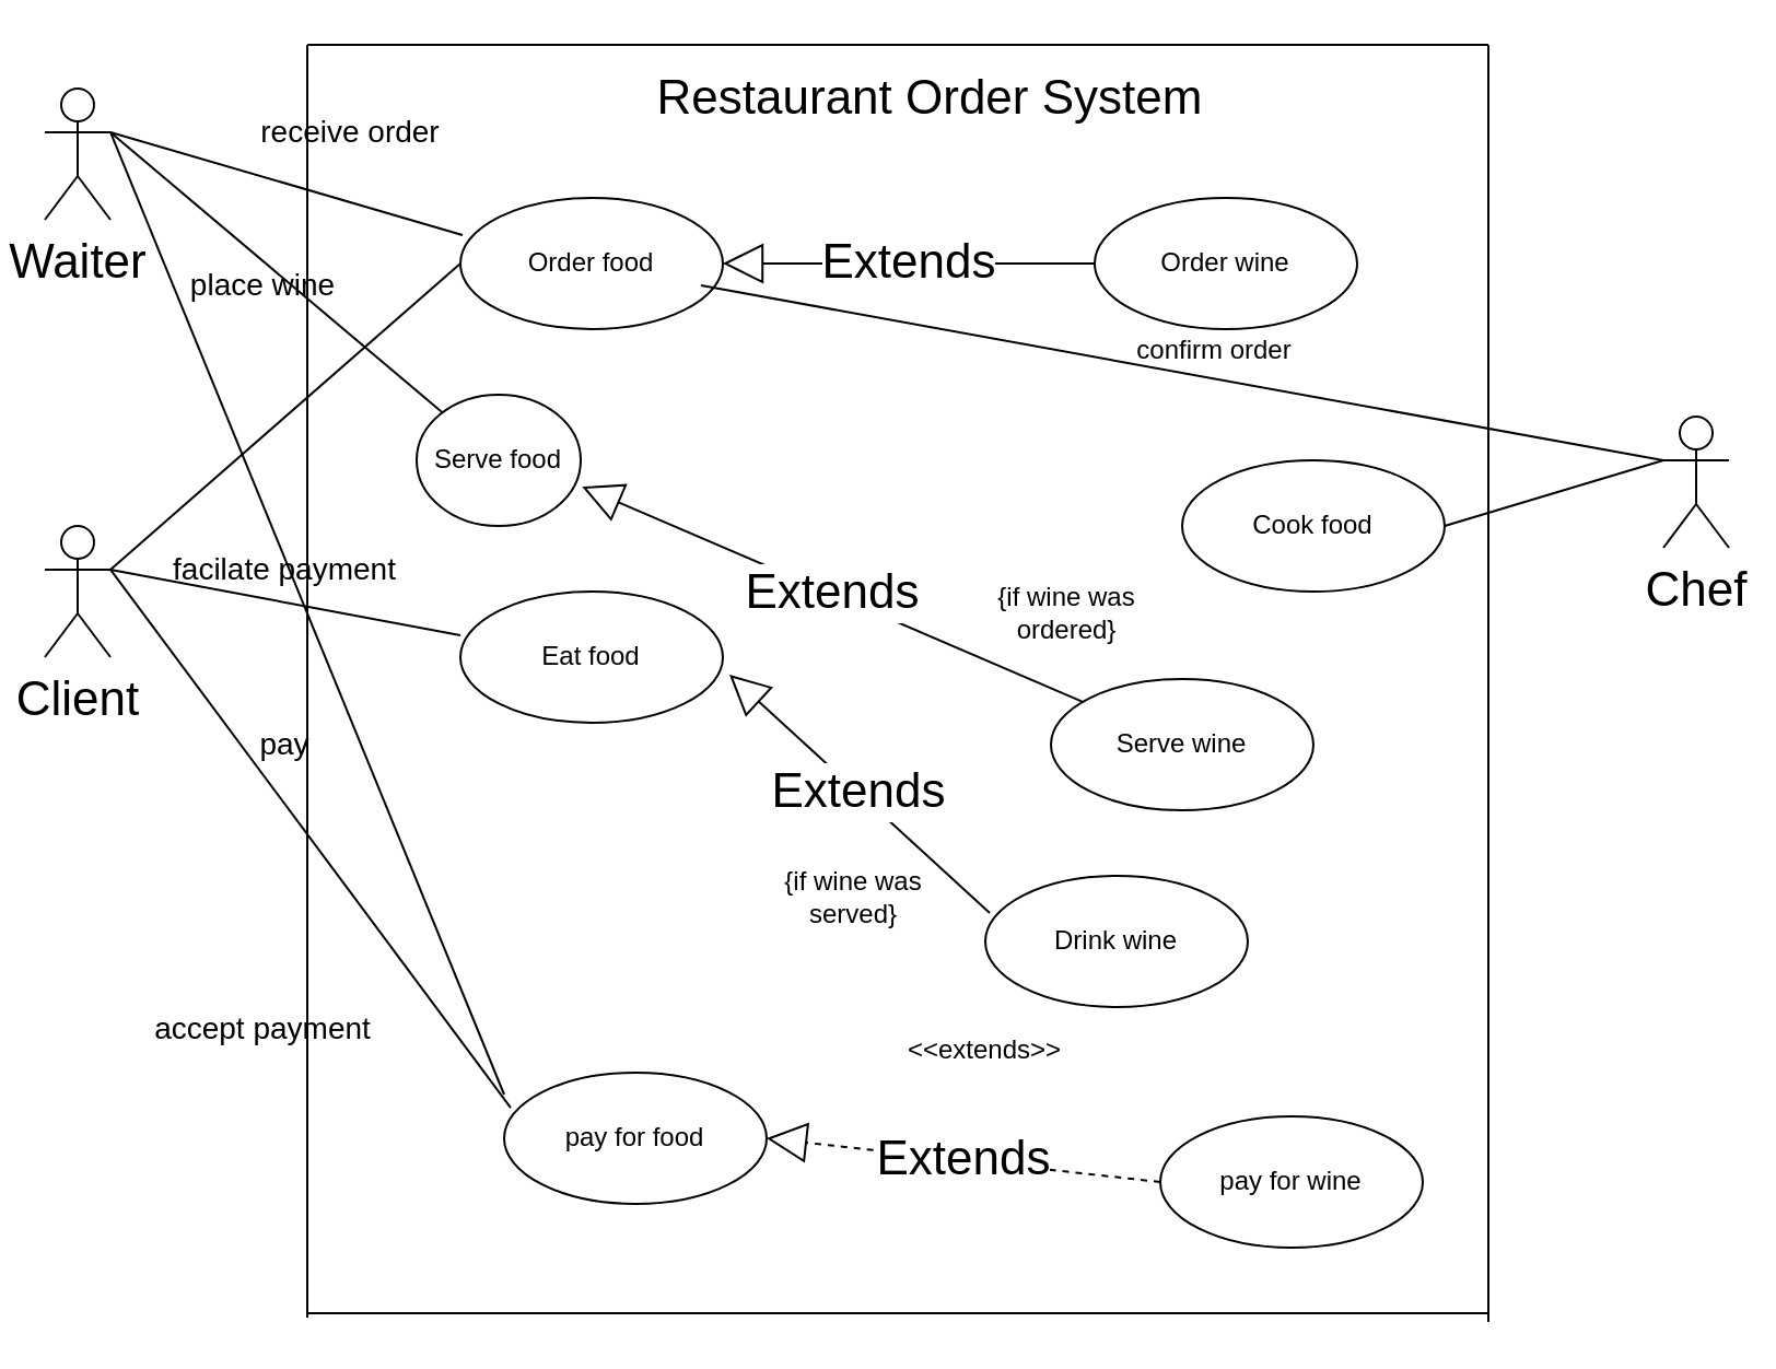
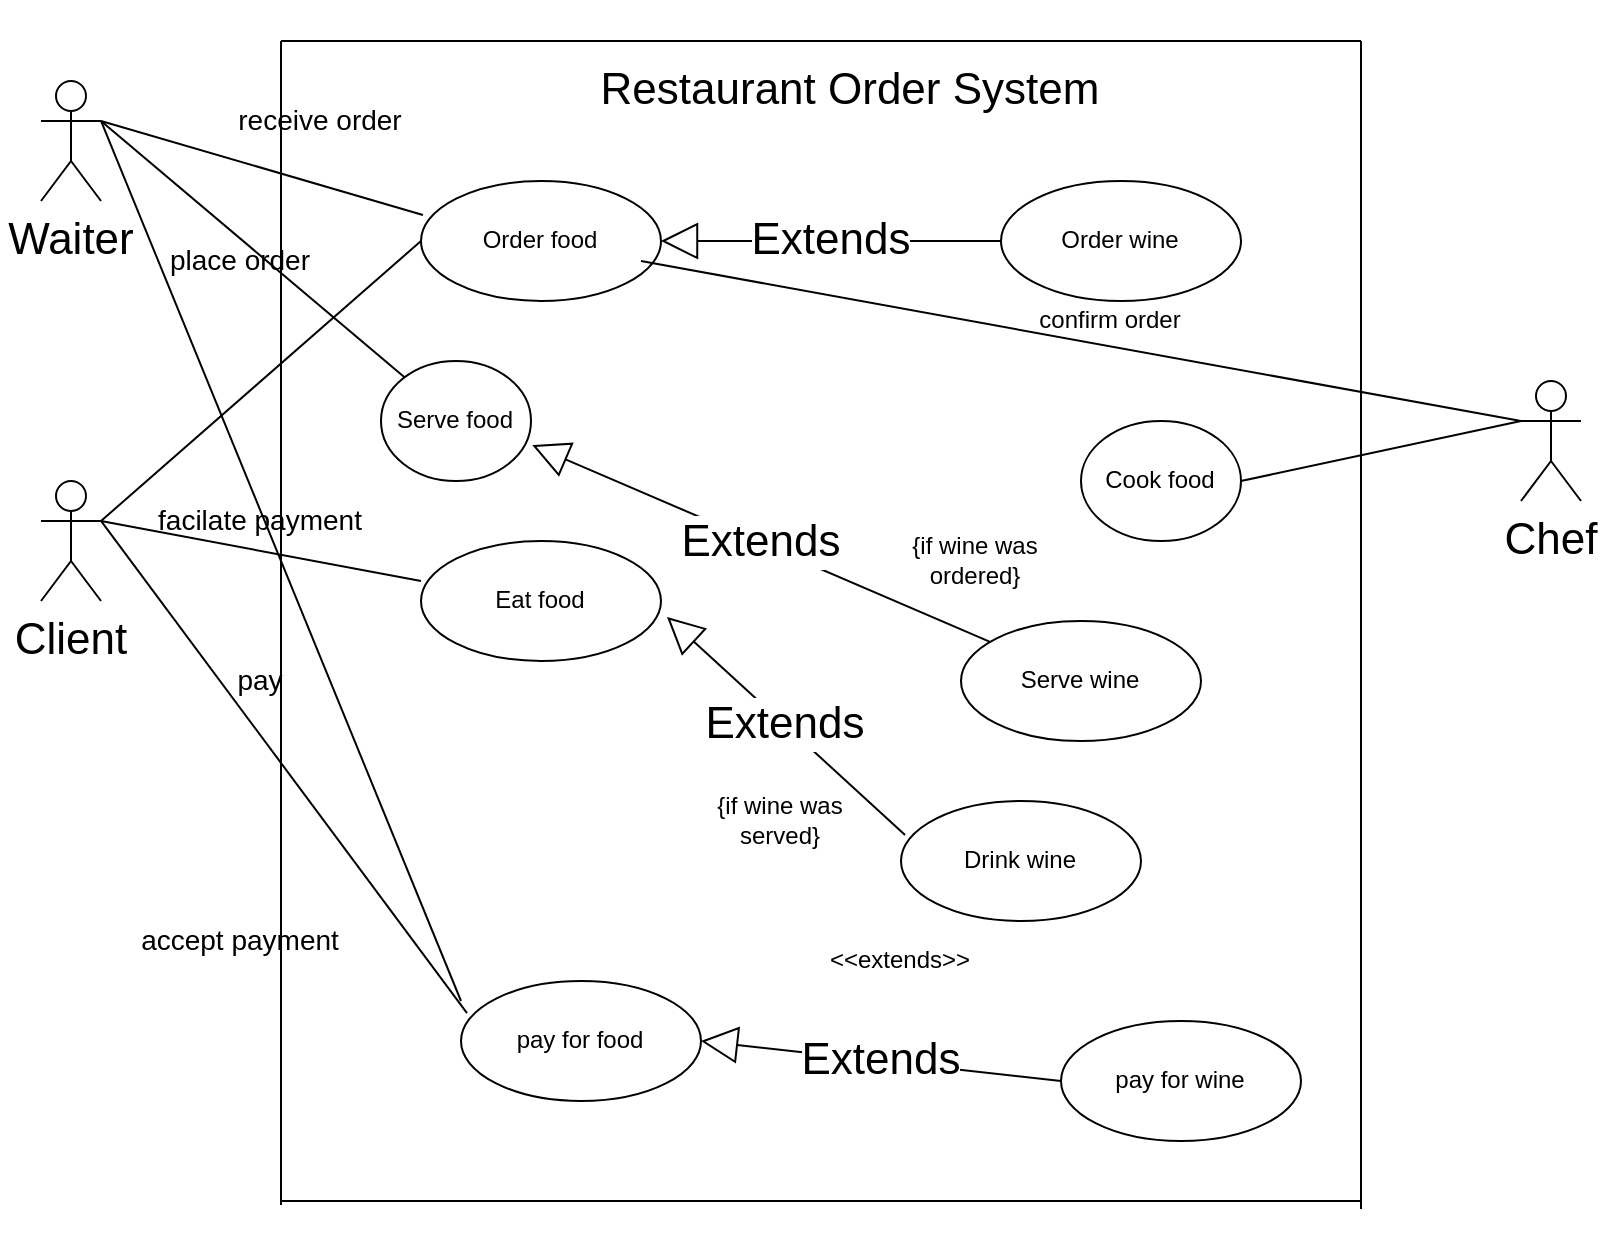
  <mxCell id="0" />
  <mxCell id="1" parent="0" />
  <mxCell id="2" value="Order food" style="ellipse;whiteSpace=wrap;html=1;" vertex="1" parent="1"><mxGeometry x="210" y="90" width="120" height="60" as="geometry" /></mxCell>
  <mxCell id="3" value="Serve food" style="ellipse;whiteSpace=wrap;html=1;" vertex="1" parent="1"><mxGeometry x="190" y="180" width="75" height="60" as="geometry" /></mxCell>
  <mxCell id="4" value="Order wine" style="ellipse;whiteSpace=wrap;html=1;" vertex="1" parent="1"><mxGeometry x="500" y="90" width="120" height="60" as="geometry" /></mxCell>
- <mxCell id="5" value="Cook food" style="ellipse;whiteSpace=wrap;html=1;" vertex="1" parent="1"><mxGeometry x="540" y="210" width="120" height="60" as="geometry" /></mxCell>
+ <mxCell id="5" value="Cook food" style="ellipse;whiteSpace=wrap;html=1;" vertex="1" parent="1"><mxGeometry x="540" y="210" width="80" height="60" as="geometry" /></mxCell>
  <mxCell id="6" value="Serve wine" style="ellipse;whiteSpace=wrap;html=1;" vertex="1" parent="1"><mxGeometry x="480" y="310" width="120" height="60" as="geometry" /></mxCell>
  <mxCell id="7" value="Drink wine" style="ellipse;whiteSpace=wrap;html=1;" vertex="1" parent="1"><mxGeometry x="450" y="400" width="120" height="60" as="geometry" /></mxCell>
  <mxCell id="8" value="pay for wine" style="ellipse;whiteSpace=wrap;html=1;" vertex="1" parent="1"><mxGeometry x="530" y="510" width="120" height="60" as="geometry" /></mxCell>
  <mxCell id="9" value="pay for food" style="ellipse;whiteSpace=wrap;html=1;" vertex="1" parent="1"><mxGeometry x="230" y="490" width="120" height="60" as="geometry" /></mxCell>
  <mxCell id="10" value="Eat food" style="ellipse;whiteSpace=wrap;html=1;" vertex="1" parent="1"><mxGeometry x="210" y="270" width="120" height="60" as="geometry" /></mxCell>
  <mxCell id="11" value="Restaurant Order System" style="text;html=1;strokeColor=none;fillColor=none;align=center;verticalAlign=middle;whiteSpace=wrap;rounded=0;fontSize=22;" vertex="1" parent="1"><mxGeometry x="290" y="30" width="270" height="30" as="geometry" /></mxCell>
  <mxCell id="12" value="" style="endArrow=none;html=1;fontSize=22;" edge="1" parent="1"><mxGeometry width="50" height="50" relative="1" as="geometry"><mxPoint x="140" y="602" as="sourcePoint" /><mxPoint x="140" y="20" as="targetPoint" /></mxGeometry></mxCell>
  <mxCell id="13" value="" style="endArrow=none;html=1;fontSize=22;" edge="1" parent="1"><mxGeometry width="50" height="50" relative="1" as="geometry"><mxPoint x="680" y="604" as="sourcePoint" /><mxPoint x="680" y="20" as="targetPoint" /></mxGeometry></mxCell>
  <mxCell id="14" value="" style="endArrow=none;html=1;fontSize=22;" edge="1" parent="1"><mxGeometry width="50" height="50" relative="1" as="geometry"><mxPoint x="140" y="600" as="sourcePoint" /><mxPoint x="680" y="600" as="targetPoint" /></mxGeometry></mxCell>
  <mxCell id="15" value="" style="endArrow=none;html=1;fontSize=22;" edge="1" parent="1"><mxGeometry width="50" height="50" relative="1" as="geometry"><mxPoint x="140" y="20" as="sourcePoint" /><mxPoint x="680" y="20" as="targetPoint" /></mxGeometry></mxCell>
  <mxCell id="16" value="Waiter" style="shape=umlActor;verticalLabelPosition=bottom;verticalAlign=top;html=1;outlineConnect=0;fontSize=22;" vertex="1" parent="1"><mxGeometry x="20" y="40" width="30" height="60" as="geometry" /></mxCell>
  <mxCell id="17" value="Client" style="shape=umlActor;verticalLabelPosition=bottom;verticalAlign=top;html=1;outlineConnect=0;fontSize=22;" vertex="1" parent="1"><mxGeometry x="20" y="240" width="30" height="60" as="geometry" /></mxCell>
  <mxCell id="18" value="Chef" style="shape=umlActor;verticalLabelPosition=bottom;verticalAlign=top;html=1;outlineConnect=0;fontSize=22;" vertex="1" parent="1"><mxGeometry x="760" y="190" width="30" height="60" as="geometry" /></mxCell>
- <mxCell id="19" value="Extends" style="endArrow=block;endSize=16;endFill=0;html=1;fontSize=22;exitX=0;exitY=0.5;exitDx=0;exitDy=0;entryX=1;entryY=0.5;entryDx=0;entryDy=0;dashed=1;" edge="1" parent="1" source="8" target="9"><mxGeometry width="160" relative="1" as="geometry"><mxPoint x="340" y="480" as="sourcePoint" /><mxPoint x="500" y="480" as="targetPoint" /></mxGeometry></mxCell>
+ <mxCell id="19" value="Extends" style="endArrow=block;endSize=16;endFill=0;html=1;fontSize=22;exitX=0;exitY=0.5;exitDx=0;exitDy=0;entryX=1;entryY=0.5;entryDx=0;entryDy=0;" edge="1" parent="1" source="8" target="9"><mxGeometry width="160" relative="1" as="geometry"><mxPoint x="340" y="480" as="sourcePoint" /><mxPoint x="500" y="480" as="targetPoint" /></mxGeometry></mxCell>
  <mxCell id="20" value="Extends" style="endArrow=block;endSize=16;endFill=0;html=1;fontSize=22;entryX=1.025;entryY=0.633;entryDx=0;entryDy=0;entryPerimeter=0;exitX=0.017;exitY=0.283;exitDx=0;exitDy=0;exitPerimeter=0;" edge="1" parent="1" source="7" target="10"><mxGeometry width="160" relative="1" as="geometry"><mxPoint x="340" y="480" as="sourcePoint" /><mxPoint x="500" y="480" as="targetPoint" /></mxGeometry></mxCell>
  <mxCell id="21" value="Extends" style="endArrow=block;endSize=16;endFill=0;html=1;fontSize=22;entryX=1.008;entryY=0.7;entryDx=0;entryDy=0;entryPerimeter=0;" edge="1" parent="1" source="6" target="3"><mxGeometry width="160" relative="1" as="geometry"><mxPoint x="340" y="270" as="sourcePoint" /><mxPoint x="500" y="270" as="targetPoint" /></mxGeometry></mxCell>
  <mxCell id="22" value="Extends" style="endArrow=block;endSize=16;endFill=0;html=1;fontSize=22;exitX=0;exitY=0.5;exitDx=0;exitDy=0;entryX=1;entryY=0.5;entryDx=0;entryDy=0;" edge="1" parent="1" source="4" target="2"><mxGeometry width="160" relative="1" as="geometry"><mxPoint x="340" y="210" as="sourcePoint" /><mxPoint x="500" y="210" as="targetPoint" /></mxGeometry></mxCell>
  <mxCell id="23" value="" style="endArrow=none;html=1;fontSize=22;entryX=1;entryY=0.333;entryDx=0;entryDy=0;entryPerimeter=0;exitX=0.025;exitY=0.267;exitDx=0;exitDy=0;exitPerimeter=0;" edge="1" parent="1" source="9" target="17"><mxGeometry width="50" height="50" relative="1" as="geometry"><mxPoint x="245" y="440" as="sourcePoint" /><mxPoint x="295" y="390" as="targetPoint" /></mxGeometry></mxCell>
  <mxCell id="24" value="" style="endArrow=none;html=1;fontSize=22;entryX=1;entryY=0.333;entryDx=0;entryDy=0;entryPerimeter=0;" edge="1" parent="1" target="16"><mxGeometry width="50" height="50" relative="1" as="geometry"><mxPoint x="230" y="500" as="sourcePoint" /><mxPoint x="160" y="290" as="targetPoint" /></mxGeometry></mxCell>
  <mxCell id="25" value="" style="endArrow=none;html=1;fontSize=22;" edge="1" parent="1"><mxGeometry width="50" height="50" relative="1" as="geometry"><mxPoint x="320" y="130" as="sourcePoint" /><mxPoint x="760" y="210" as="targetPoint" /></mxGeometry></mxCell>
  <mxCell id="26" value="" style="endArrow=none;html=1;fontSize=22;exitX=1;exitY=0.5;exitDx=0;exitDy=0;entryX=0;entryY=0.333;entryDx=0;entryDy=0;entryPerimeter=0;" edge="1" parent="1" source="5" target="18"><mxGeometry width="50" height="50" relative="1" as="geometry"><mxPoint x="690" y="300" as="sourcePoint" /><mxPoint x="740" y="250" as="targetPoint" /></mxGeometry></mxCell>
  <mxCell id="27" value="confirm order" style="text;html=1;strokeColor=none;fillColor=none;align=center;verticalAlign=middle;whiteSpace=wrap;rounded=0;fontSize=12;" vertex="1" parent="1"><mxGeometry x="510" y="150" width="90" height="20" as="geometry" /></mxCell>
  <mxCell id="28" value="" style="endArrow=none;html=1;fontSize=12;entryX=0.008;entryY=0.283;entryDx=0;entryDy=0;entryPerimeter=0;" edge="1" parent="1" target="2"><mxGeometry width="50" height="50" relative="1" as="geometry"><mxPoint x="50" y="60" as="sourcePoint" /><mxPoint x="130" y="80" as="targetPoint" /></mxGeometry></mxCell>
  <mxCell id="29" value="" style="endArrow=none;html=1;fontSize=12;" edge="1" parent="1" target="3"><mxGeometry width="50" height="50" relative="1" as="geometry"><mxPoint x="50" y="60" as="sourcePoint" /><mxPoint x="140" y="100" as="targetPoint" /></mxGeometry></mxCell>
  <mxCell id="30" value="" style="endArrow=none;html=1;fontSize=12;entryX=0;entryY=0.5;entryDx=0;entryDy=0;" edge="1" parent="1" target="2"><mxGeometry width="50" height="50" relative="1" as="geometry"><mxPoint x="50" y="260" as="sourcePoint" /><mxPoint x="100" y="210" as="targetPoint" /></mxGeometry></mxCell>
  <mxCell id="31" value="" style="endArrow=none;html=1;fontSize=12;" edge="1" parent="1"><mxGeometry width="50" height="50" relative="1" as="geometry"><mxPoint x="50" y="260" as="sourcePoint" /><mxPoint x="210" y="290" as="targetPoint" /></mxGeometry></mxCell>
  <mxCell id="32" value="{if wine was ordered}" style="text;html=1;strokeColor=none;fillColor=none;align=center;verticalAlign=middle;whiteSpace=wrap;rounded=0;fontSize=12;" vertex="1" parent="1"><mxGeometry x="450" y="270" width="75" height="20" as="geometry" /></mxCell>
  <mxCell id="33" value="{if wine was served}" style="text;html=1;strokeColor=none;fillColor=none;align=center;verticalAlign=middle;whiteSpace=wrap;rounded=0;fontSize=12;" vertex="1" parent="1"><mxGeometry x="355" y="400" width="70" height="20" as="geometry" /></mxCell>
  <mxCell id="34" value="&amp;lt;&amp;lt;extends&amp;gt;&amp;gt;" style="text;html=1;strokeColor=none;fillColor=none;align=center;verticalAlign=middle;whiteSpace=wrap;rounded=0;fontSize=12;" vertex="1" parent="1"><mxGeometry x="430" y="470" width="40" height="20" as="geometry" /></mxCell>
  <mxCell id="35" value="receive order" style="text;html=1;strokeColor=none;fillColor=none;align=center;verticalAlign=middle;whiteSpace=wrap;rounded=0;fontSize=14;" vertex="1" parent="1"><mxGeometry x="110" y="50" width="100" height="20" as="geometry" /></mxCell>
- <mxCell id="36" value="place wine" style="text;html=1;strokeColor=none;fillColor=none;align=center;verticalAlign=middle;whiteSpace=wrap;rounded=0;fontSize=14;" vertex="1" parent="1"><mxGeometry x="80" y="120" width="80" height="20" as="geometry" /></mxCell>
+ <mxCell id="36" value="place order" style="text;html=1;strokeColor=none;fillColor=none;align=center;verticalAlign=middle;whiteSpace=wrap;rounded=0;fontSize=14;" vertex="1" parent="1"><mxGeometry x="80" y="120" width="80" height="20" as="geometry" /></mxCell>
  <mxCell id="37" value="facilate payment" style="text;html=1;strokeColor=none;fillColor=none;align=center;verticalAlign=middle;whiteSpace=wrap;rounded=0;fontSize=14;" vertex="1" parent="1"><mxGeometry x="70" y="250" width="120" height="20" as="geometry" /></mxCell>
  <mxCell id="38" value="pay" style="text;html=1;strokeColor=none;fillColor=none;align=center;verticalAlign=middle;whiteSpace=wrap;rounded=0;fontSize=14;" vertex="1" parent="1"><mxGeometry x="110" y="330" width="40" height="20" as="geometry" /></mxCell>
  <mxCell id="39" value="accept payment" style="text;html=1;strokeColor=none;fillColor=none;align=center;verticalAlign=middle;whiteSpace=wrap;rounded=0;fontSize=14;" vertex="1" parent="1"><mxGeometry x="50" y="460" width="140" height="20" as="geometry" /></mxCell>
